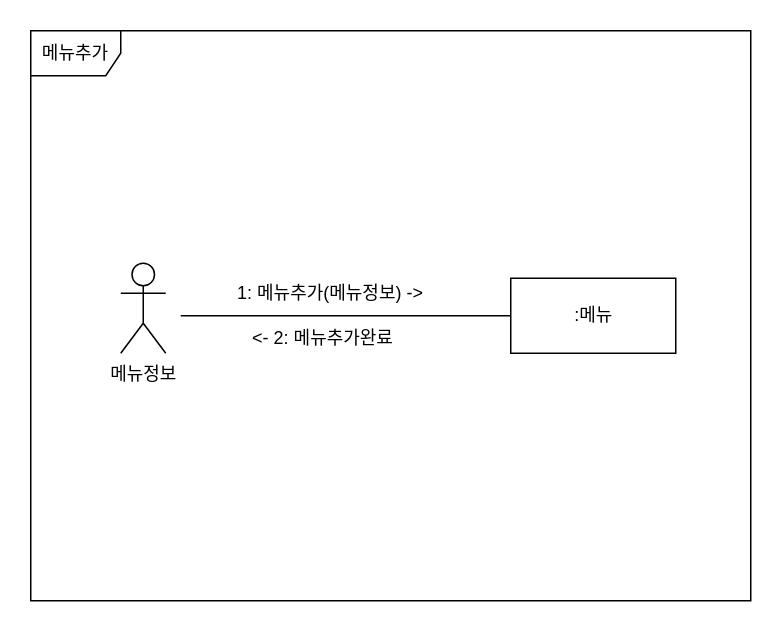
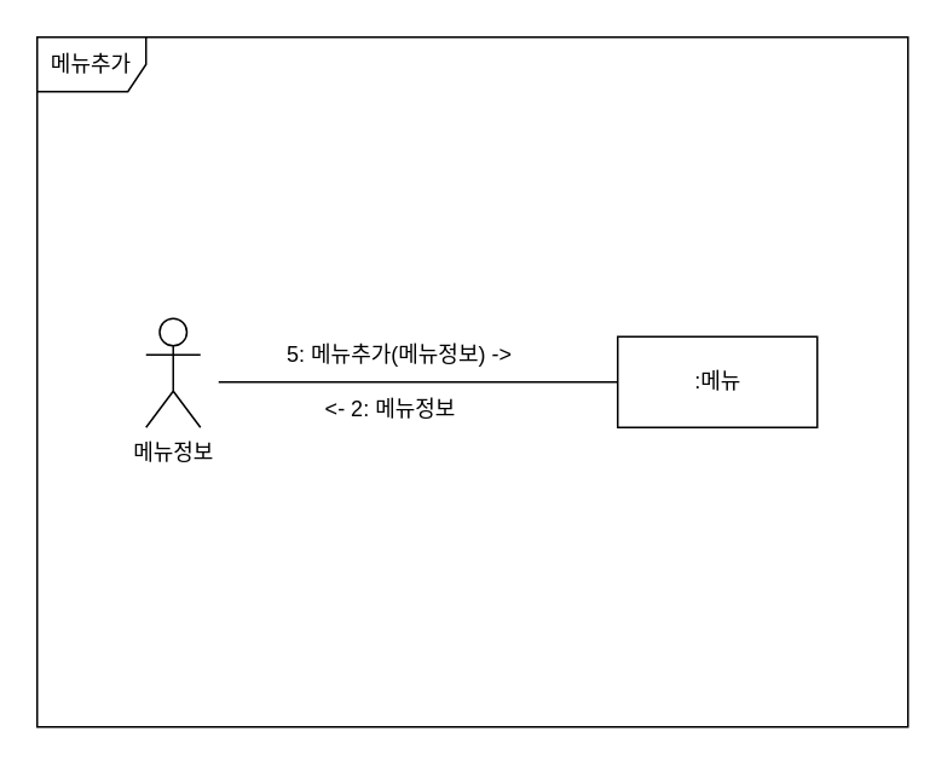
  <mxCell id="0" />
  <mxCell id="1" parent="0" />
  <mxCell id="2" value="메뉴추가" style="shape=umlFrame;whiteSpace=wrap;html=1;" parent="1" vertex="1"><mxGeometry x="20" y="20" width="480" height="380" as="geometry" /></mxCell>
  <mxCell id="3" value="메뉴정보" style="shape=umlActor;verticalLabelPosition=bottom;verticalAlign=top;html=1;" vertex="1" parent="1"><mxGeometry x="80" y="175" width="30" height="60" as="geometry" /></mxCell>
  <mxCell id="4" value=":메뉴" style="html=1;" vertex="1" parent="1"><mxGeometry x="340" y="185" width="110" height="50" as="geometry" /></mxCell>
  <mxCell id="5" value="" style="line;strokeWidth=1;fillColor=none;align=left;verticalAlign=middle;spacingTop=-1;spacingLeft=3;spacingRight=3;rotatable=0;labelPosition=right;points=[];portConstraint=eastwest;" vertex="1" parent="1"><mxGeometry x="120" y="206" width="220" height="8" as="geometry" /></mxCell>
- <mxCell id="6" value="1: 메뉴추가(메뉴정보) -&amp;gt;" style="text;html=1;strokeColor=none;fillColor=none;align=center;verticalAlign=middle;whiteSpace=wrap;rounded=0;" vertex="1" parent="1"><mxGeometry x="140" y="185" width="160" height="20" as="geometry" /></mxCell>
- <mxCell id="7" value="&amp;lt;- 2: 메뉴추가완료" style="text;html=1;strokeColor=none;fillColor=none;align=center;verticalAlign=middle;whiteSpace=wrap;rounded=0;" vertex="1" parent="1"><mxGeometry x="150" y="215" width="130" height="20" as="geometry" /></mxCell>
+ <mxCell id="6" value="5: 메뉴추가(메뉴정보) -&amp;gt;" style="text;html=1;strokeColor=none;fillColor=none;align=center;verticalAlign=middle;whiteSpace=wrap;rounded=0;" vertex="1" parent="1"><mxGeometry x="140" y="185" width="160" height="20" as="geometry" /></mxCell>
+ <mxCell id="7" value="&amp;lt;- 2: 메뉴정보" style="text;html=1;strokeColor=none;fillColor=none;align=center;verticalAlign=middle;whiteSpace=wrap;rounded=0;" vertex="1" parent="1"><mxGeometry x="150" y="215" width="130" height="20" as="geometry" /></mxCell>
